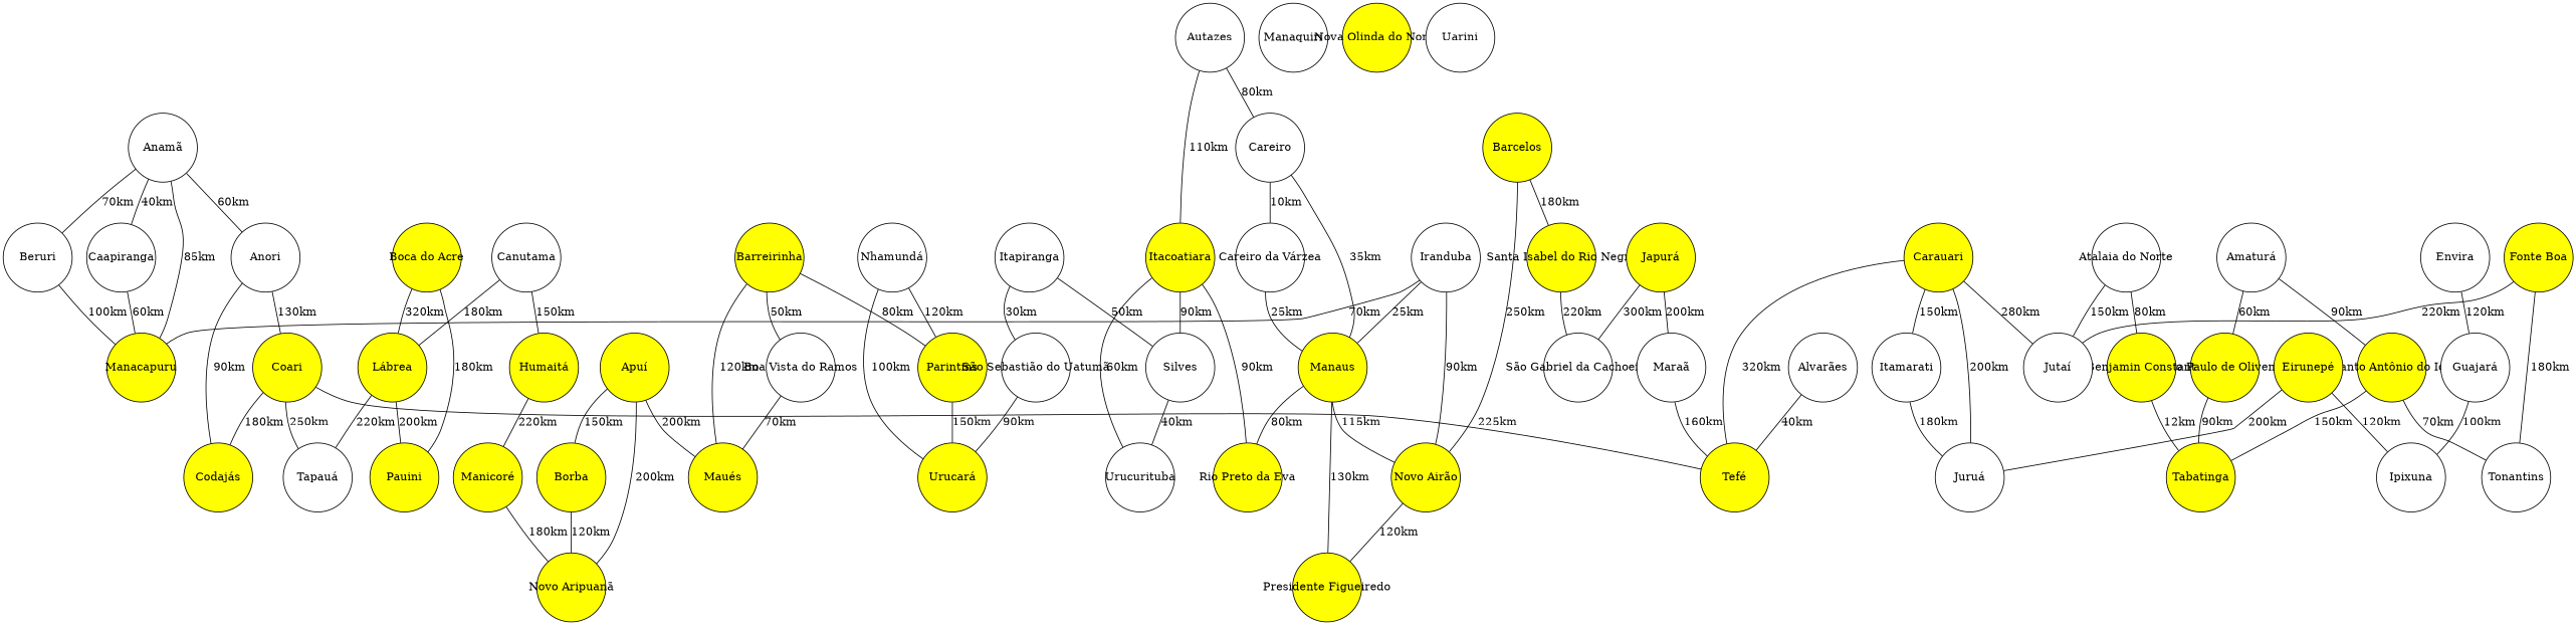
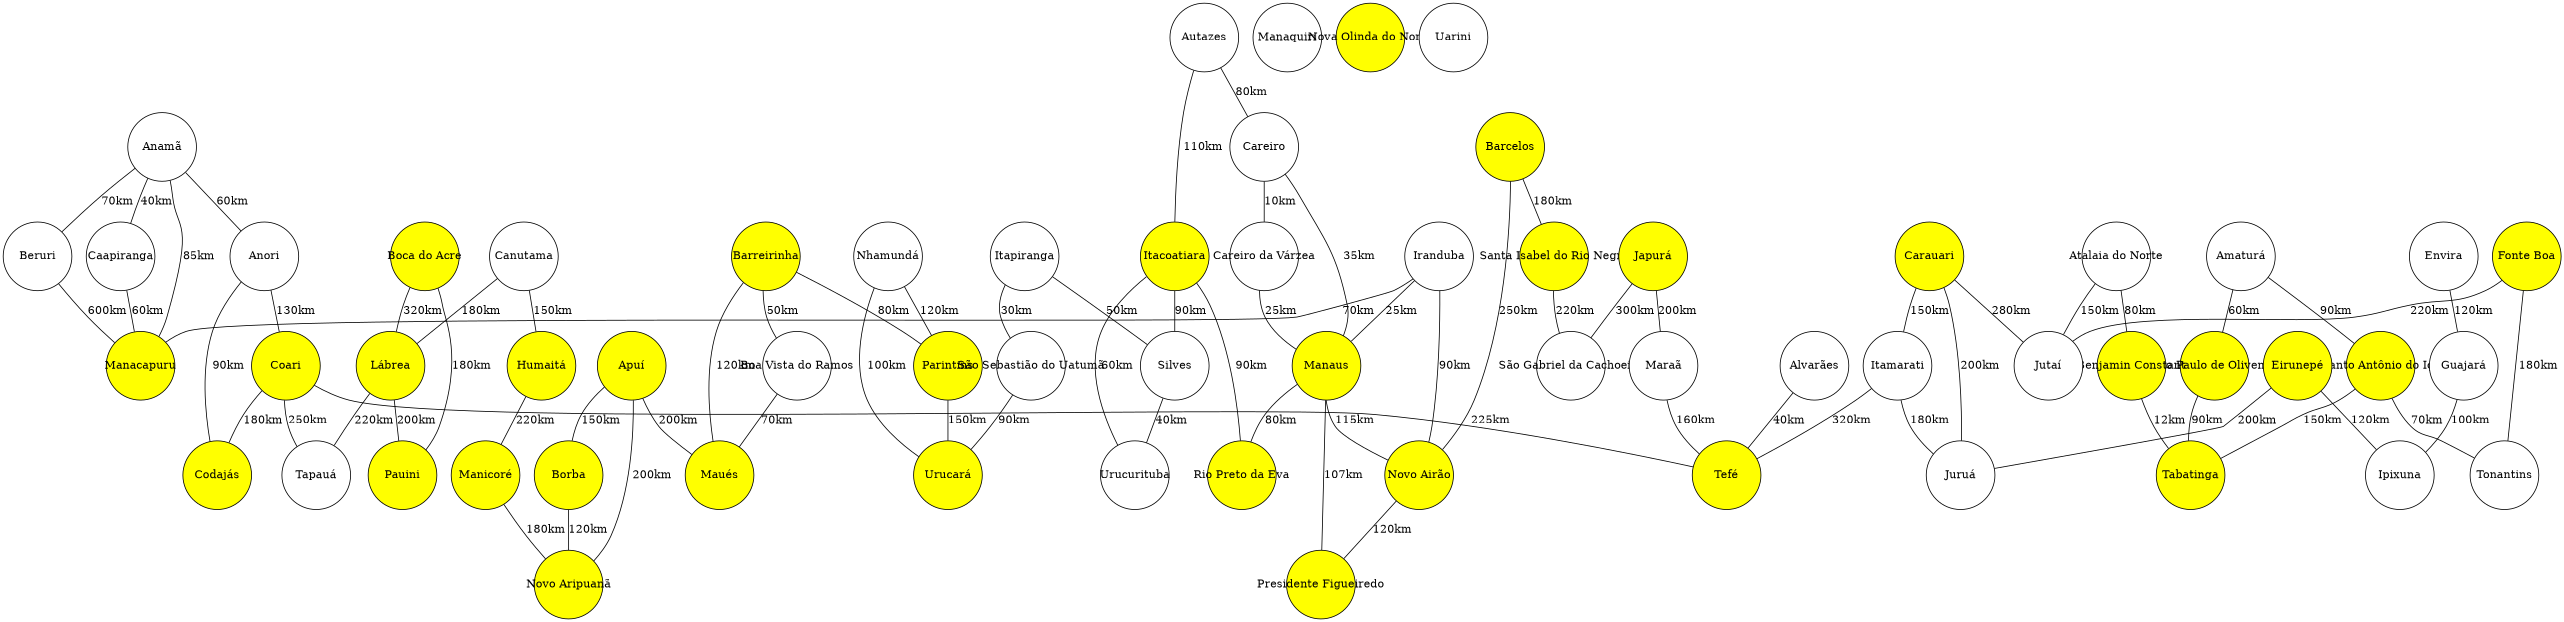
  graph {
    node [fillcolor=yellow fixedsize=true shape=circle style=filled]
    n1 [fillcolor=white label="Alvarães" width=1.2]
    n2 [label="Tefé" width=1.2]
    n3 [fillcolor=white label="Amaturá" width=1.2]
    n4 [label="Santo Antônio do Içá" width=1.2]
    n5 [label="São Paulo de Olivença" width=1.2]
    n6 [label=Tabatinga width=1.2]
    n7 [fillcolor=white label=Tonantins width=1.2]
    n8 [fillcolor=white label="Anamã" width=1.2]
    n9 [fillcolor=white label=Anori width=1.2]
    n10 [fillcolor=white label=Beruri width=1.2]
    n11 [fillcolor=white label=Caapiranga width=1.2]
    n12 [label=Manacapuru width=1.2]
    n13 [label=Coari width=1.2]
    n14 [label="Codajás" width=1.2]
    n15 [fillcolor=white label="Tapauá" width=1.2]
    n16 [label="Apuí" width=1.2]
    n17 [label=Borba width=1.2]
    n18 [label="Maués" width=1.2]
    n19 [label="Novo Aripuanã" width=1.2]
    n20 [fillcolor=white label="Atalaia do Norte" width=1.2]
    n21 [label="Benjamin Constant" width=1.2]
    n22 [fillcolor=white label="Jutaí" width=1.2]
    n23 [fillcolor=white label=Autazes width=1.2]
    n24 [fillcolor=white label=Careiro width=1.2]
    n25 [label=Itacoatiara width=1.2]
    n26 [fillcolor=white label="Careiro da Várzea" width=1.2]
    n27 [label=Manaus width=1.2]
    n28 [label="Rio Preto da Eva" width=1.2]
    n29 [fillcolor=white label=Silves width=1.2]
    n30 [fillcolor=white label=Urucurituba width=1.2]
    n31 [label=Barcelos width=1.2]
    n32 [label="Novo Airão" width=1.2]
    n33 [label="Santa Isabel do Rio Negro" width=1.2]
    n34 [label="Presidente Figueiredo" width=1.2]
    n35 [fillcolor=white label="São Gabriel da Cachoeira" width=1.2]
    n36 [label=Barreirinha width=1.2]
    n37 [fillcolor=white label="Boa Vista do Ramos" width=1.2]
    n38 [label=Parintins width=1.2]
    n39 [label="Urucará" width=1.2]
    n40 [label="Boca do Acre" width=1.2]
    n41 [label="Lábrea" width=1.2]
    n42 [label=Pauini width=1.2]
    n43 [fillcolor=white label=Canutama width=1.2]
    n44 [label="Humaitá" width=1.2]
    n45 [label="Manicoré" width=1.2]
    n46 [label=Carauari width=1.2]
    n47 [fillcolor=white label=Itamarati width=1.2]
    n48 [fillcolor=white label="Juruá" width=1.2]
    n49 [label="Eirunepé" width=1.2]
    n50 [fillcolor=white label=Ipixuna width=1.2]
    n51 [fillcolor=white label=Envira width=1.2]
    n52 [fillcolor=white label="Guajará" width=1.2]
    n53 [label="Fonte Boa" width=1.2]
    n54 [fillcolor=white label=Iranduba width=1.2]
    n55 [fillcolor=white label=Itapiranga width=1.2]
    n56 [fillcolor=white label="São Sebastião do Uatumã" width=1.2]
    n57 [label="Japurá" width=1.2]
    n58 [fillcolor=white label="Maraã" width=1.2]
    n59 [fillcolor=white label=Manaquiri width=1.2]
    n60 [fillcolor=white label="Nhamundá" width=1.2]
    n61 [label="Nova Olinda do Norte" width=1.2]
    n62 [fillcolor=white label=Uarini width=1.2]
    n1 -- n2 [label="40km"]
    n3 -- n4 [label="90km"]
    n3 -- n5 [label="60km"]
    n4 -- n6 [label="150km"]
    n4 -- n7 [label="70km"]
    n5 -- n6 [label="90km"]
    n8 -- n9 [label="60km"]
    n8 -- n10 [label="70km"]
    n8 -- n11 [label="40km"]
    n8 -- n12 [label="85km"]
    n9 -- n13 [label="130km"]
    n9 -- n14 [label="90km"]
-   n10 -- n12 [label="100km"]
+   n10 -- n12 [label="600km"]
    n11 -- n12 [label="60km"]
    n13 -- n2 [label="225km"]
    n13 -- n14 [label="180km"]
    n13 -- n15 [label="250km"]
    n16 -- n17 [label="150km"]
    n16 -- n18 [label="200km"]
    n16 -- n19 [label="200km"]
    n17 -- n19 [label="120km"]
    n20 -- n21 [label="80km"]
    n20 -- n22 [label="150km"]
    n21 -- n6 [label="12km"]
    n23 -- n24 [label="80km"]
    n23 -- n25 [label="110km"]
    n24 -- n26 [label="10km"]
    n24 -- n27 [label="35km"]
    n25 -- n28 [label="90km"]
    n25 -- n29 [label="90km"]
    n25 -- n30 [label="60km"]
    n26 -- n27 [label="25km"]
    n27 -- n28 [label="80km"]
    n27 -- n32 [label="115km"]
-   n27 -- n34 [label="130km"]
+   n27 -- n34 [label="107km"]
    n29 -- n30 [label="40km"]
    n31 -- n32 [label="250km"]
    n31 -- n33 [label="180km"]
    n32 -- n34 [label="120km"]
    n33 -- n35 [label="220km"]
    n36 -- n18 [label="120km"]
    n36 -- n37 [label="50km"]
    n36 -- n38 [label="80km"]
    n37 -- n18 [label="70km"]
    n38 -- n39 [label="150km"]
    n40 -- n41 [label="320km"]
    n40 -- n42 [label="180km"]
    n41 -- n15 [label="220km"]
    n41 -- n42 [label="200km"]
    n43 -- n41 [label="180km"]
    n43 -- n44 [label="150km"]
    n44 -- n45 [label="220km"]
    n45 -- n19 [label="180km"]
-   n46 -- n2 [label="320km"]
+   n47 -- n2 [label="320km"]
    n46 -- n22 [label="280km"]
    n46 -- n47 [label="150km"]
    n46 -- n48 [label="200km"]
    n47 -- n48 [label="180km"]
    n49 -- n48 [label="200km"]
    n49 -- n50 [label="120km"]
    n51 -- n52 [label="120km"]
    n52 -- n50 [label="100km"]
    n53 -- n7 [label="180km"]
    n53 -- n22 [label="220km"]
    n54 -- n12 [label="70km"]
    n54 -- n27 [label="25km"]
    n54 -- n32 [label="90km"]
    n55 -- n29 [label="50km"]
    n55 -- n56 [label="30km"]
    n56 -- n39 [label="90km"]
    n57 -- n35 [label="300km"]
    n57 -- n58 [label="200km"]
    n58 -- n2 [label="160km"]
    n60 -- n38 [label="120km"]
    n60 -- n39 [label="100km"]
  }
